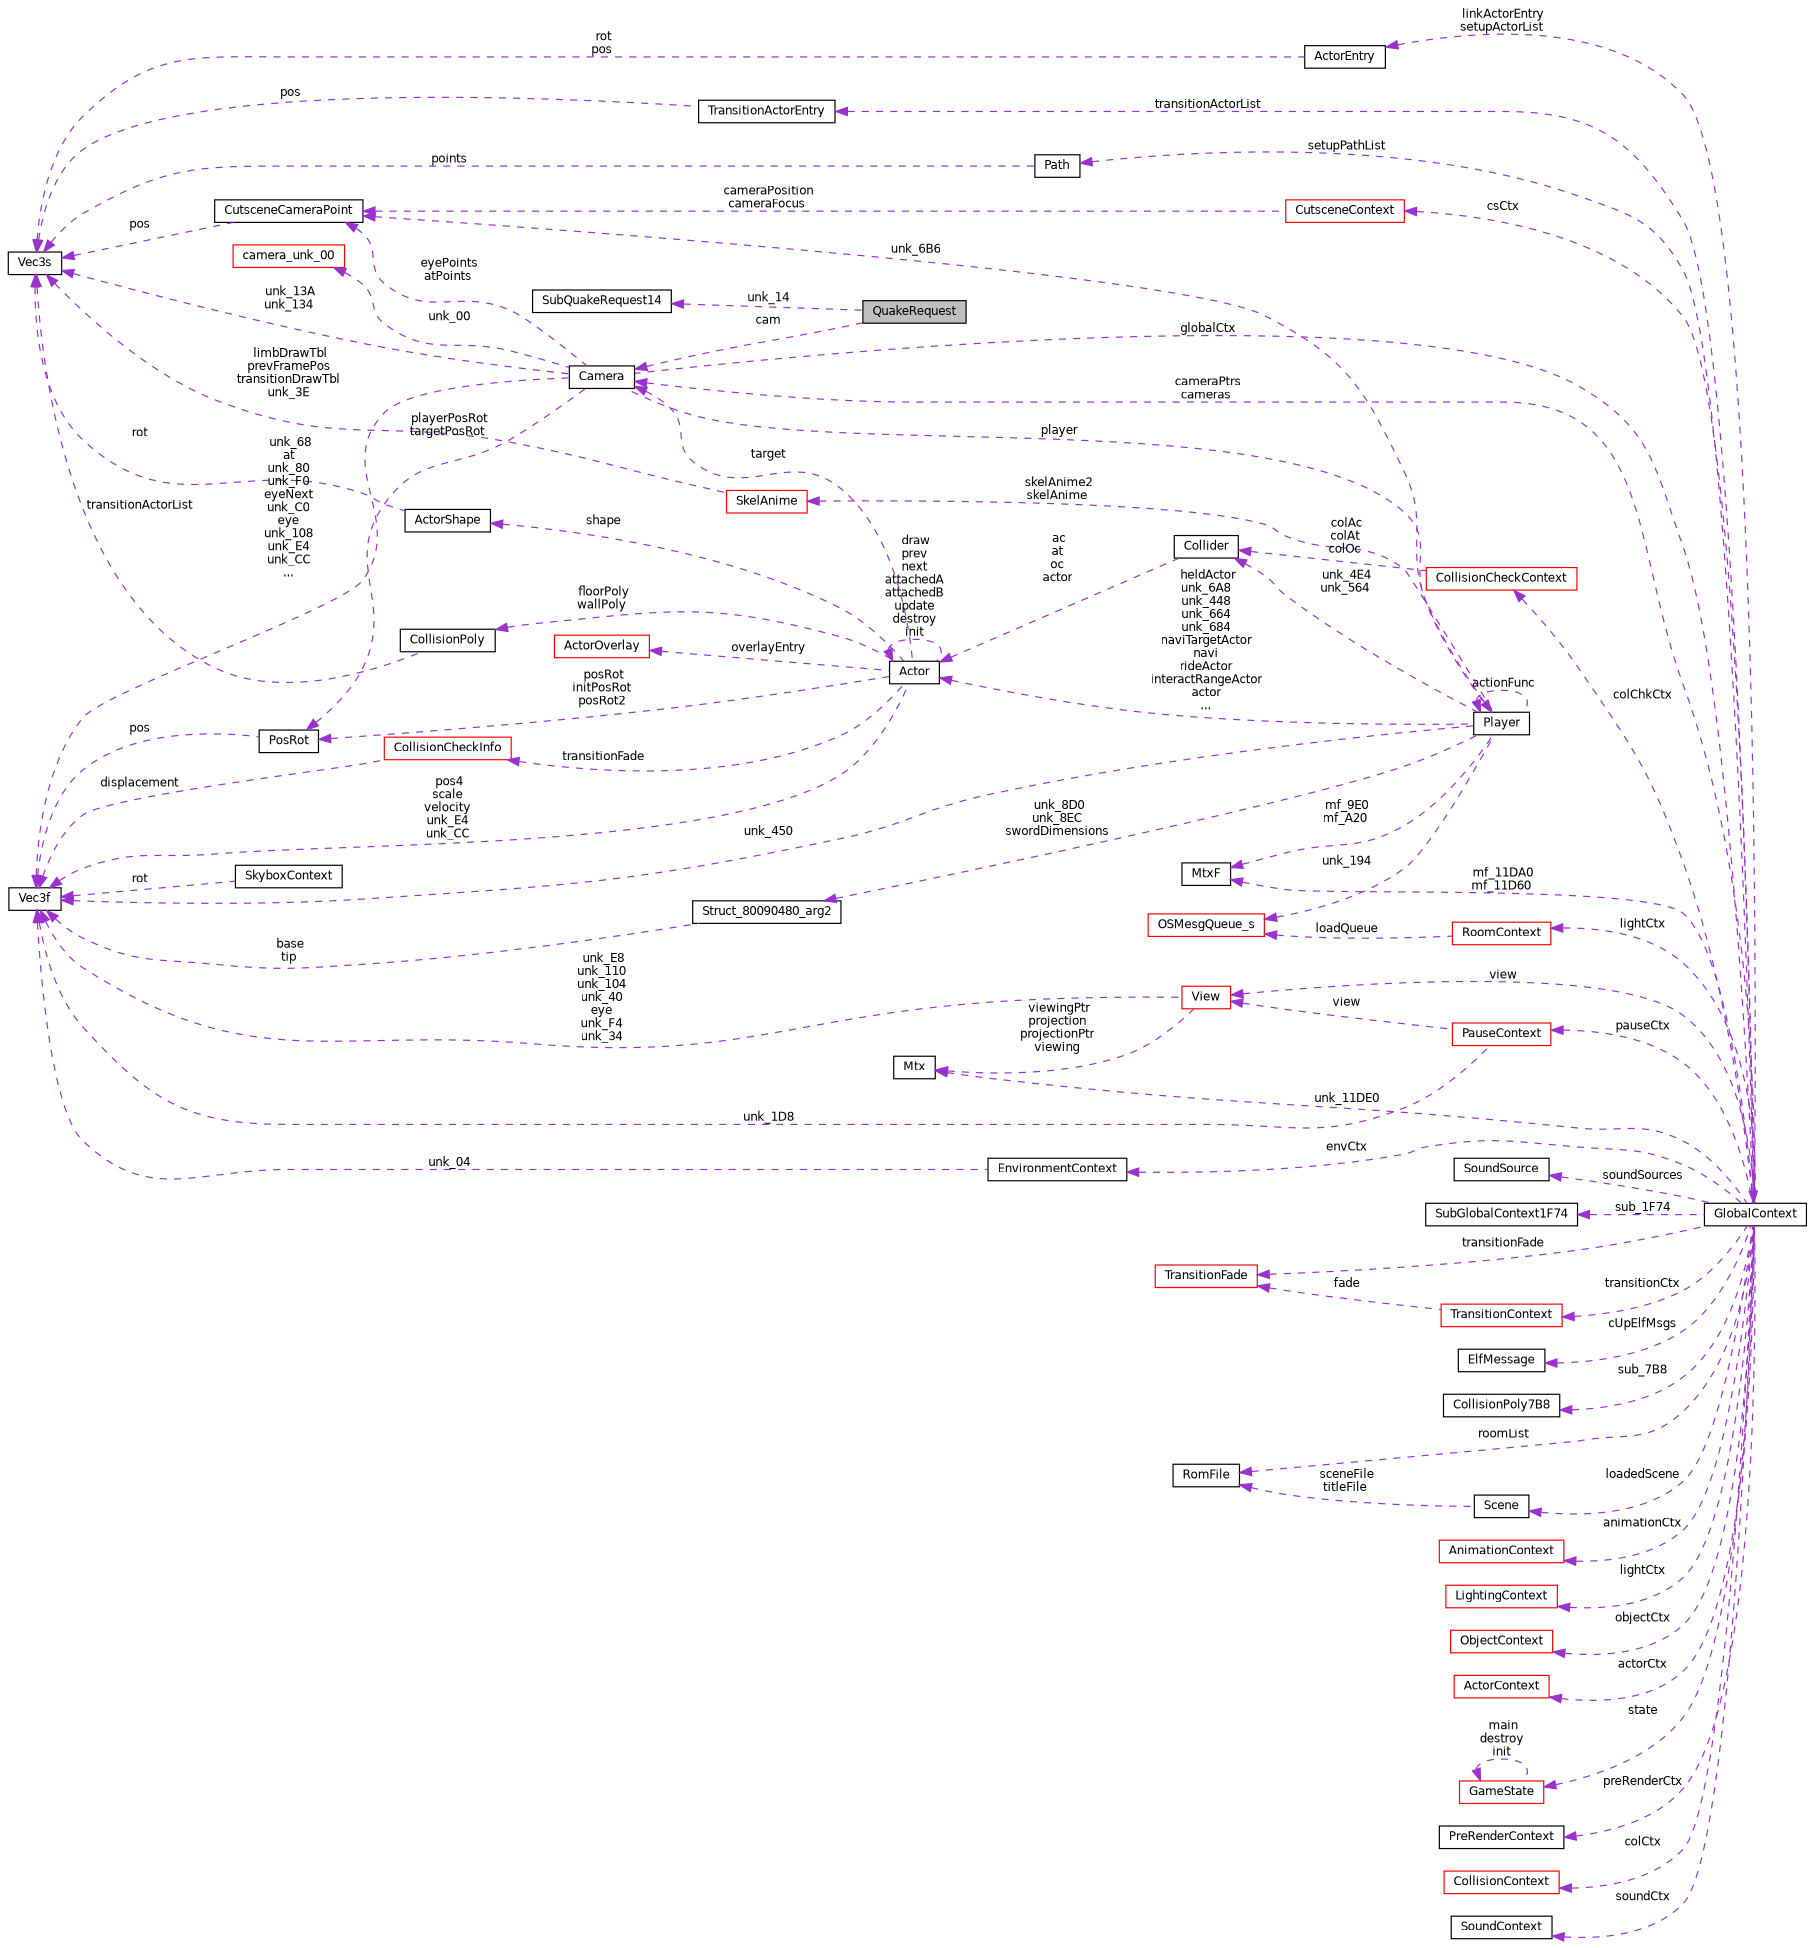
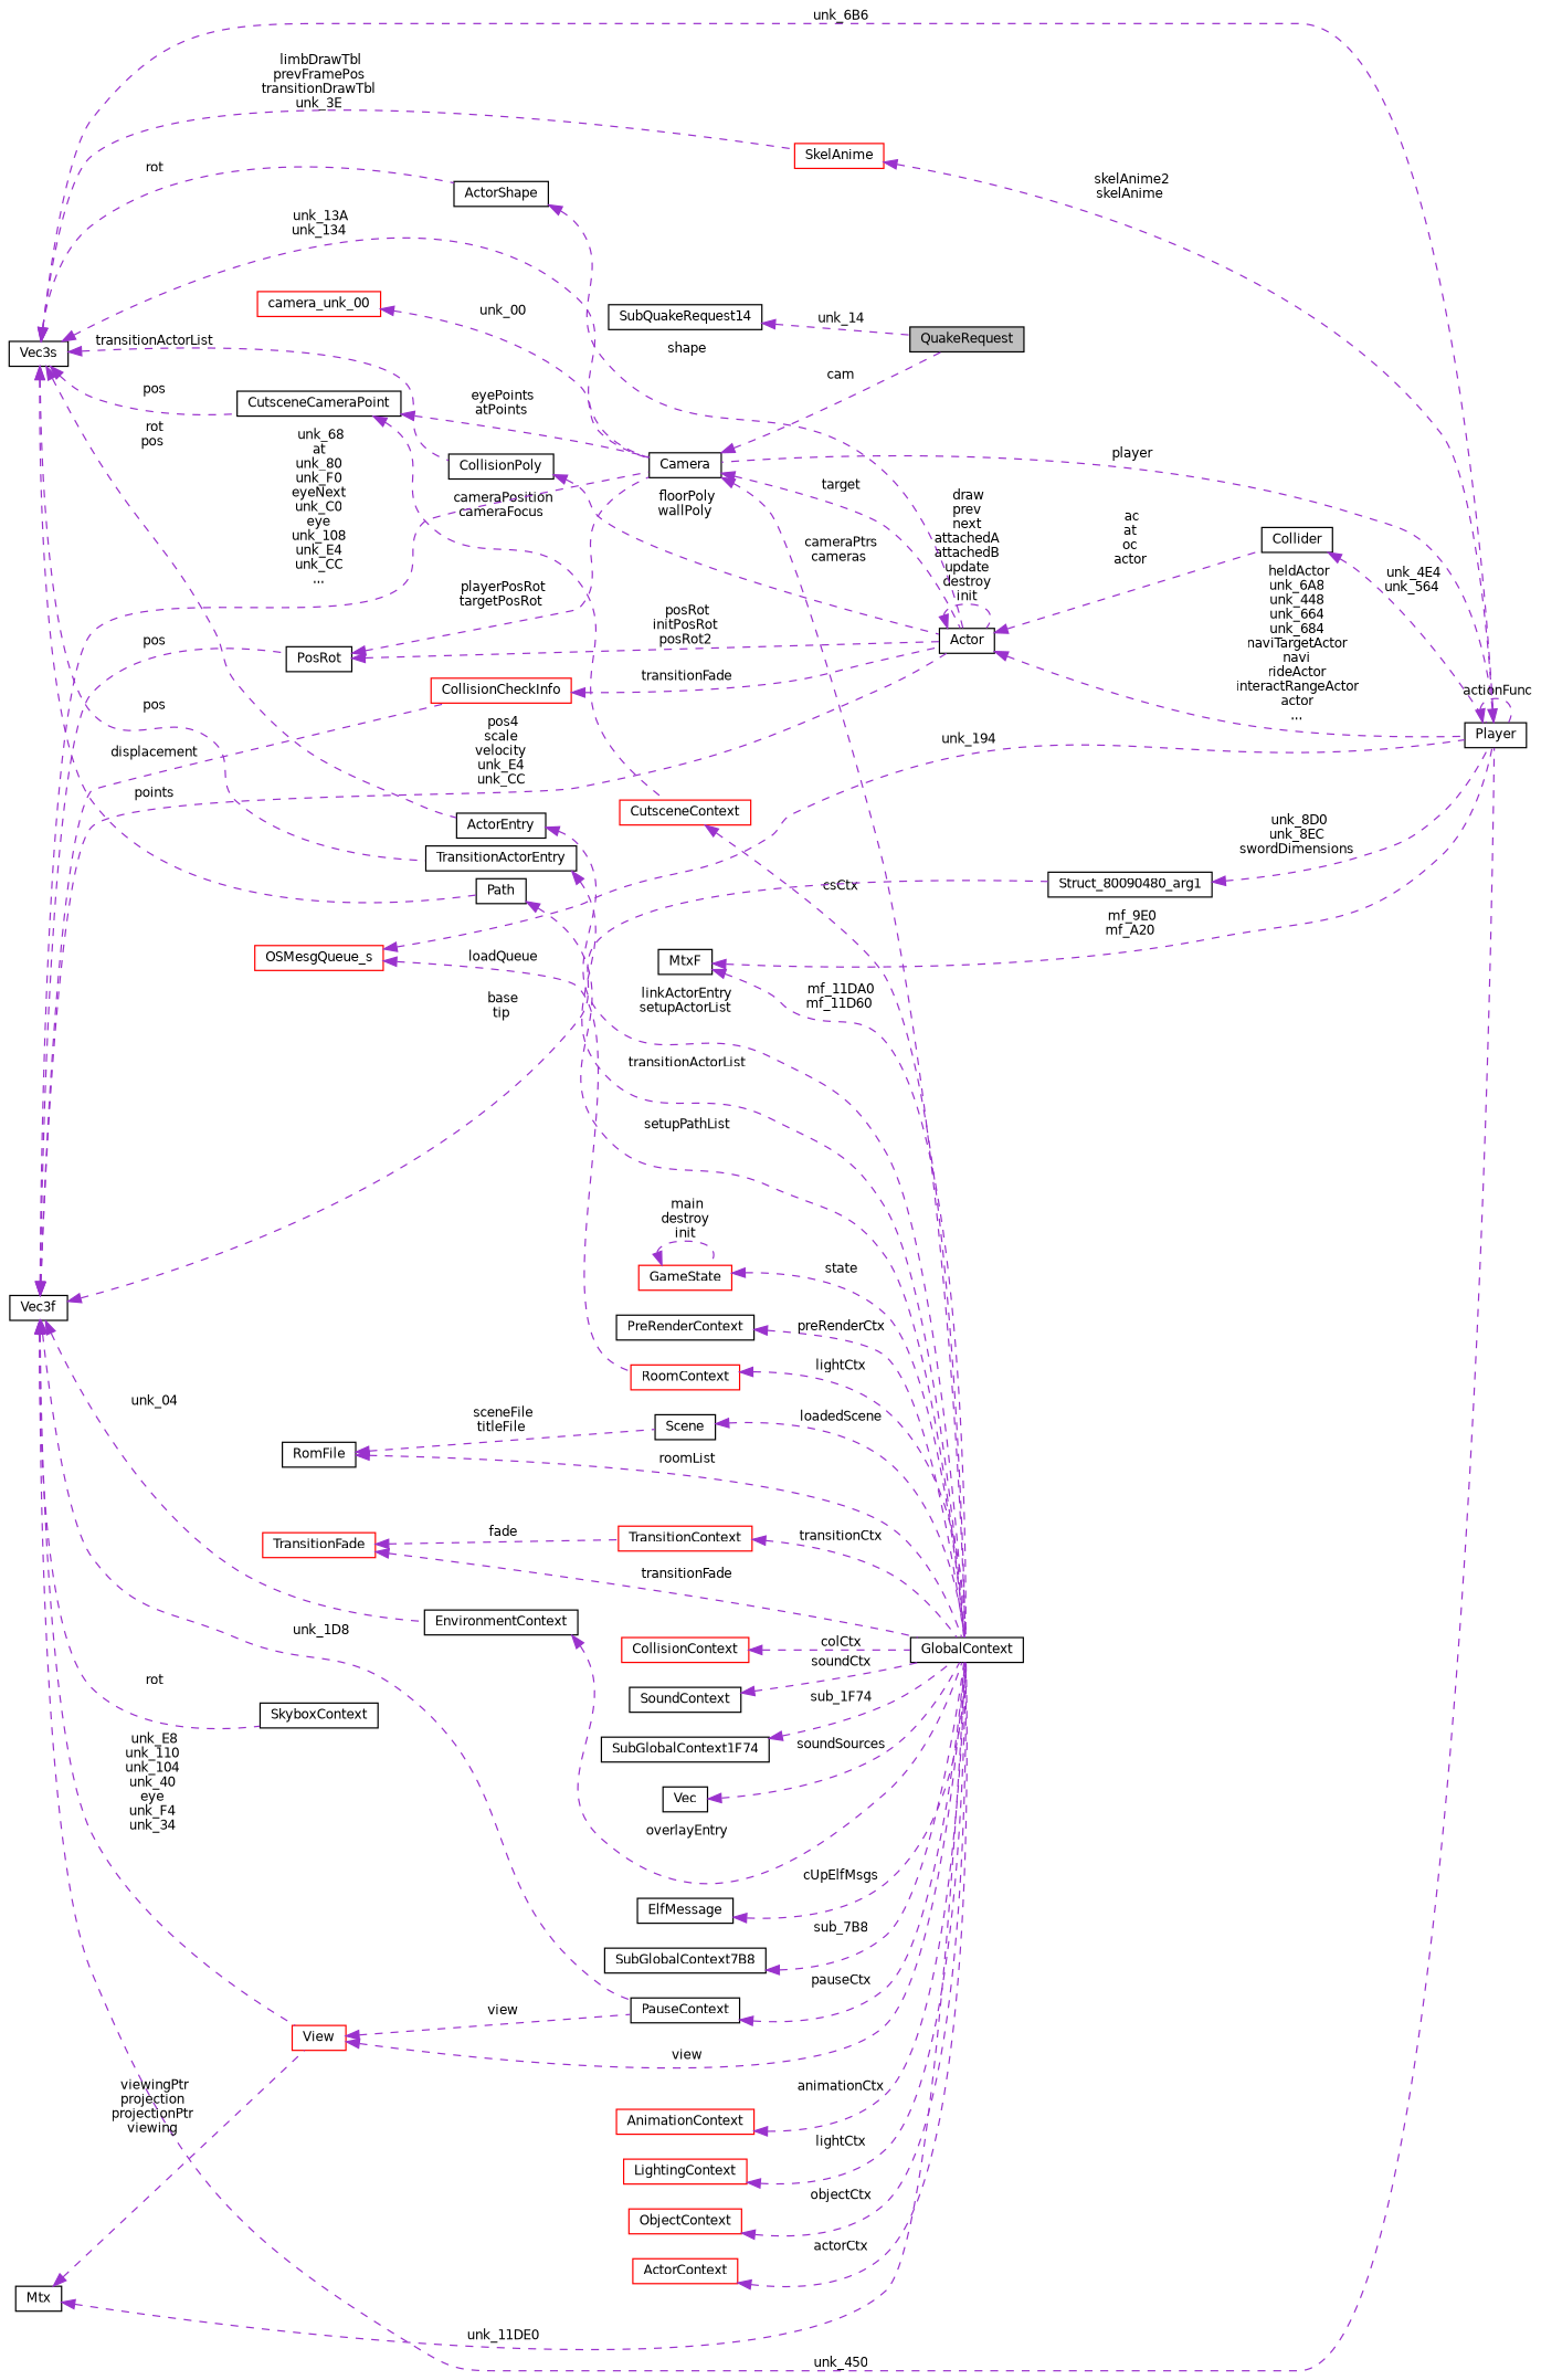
  digraph {
    rankdir=LR
    node [color=black fillcolor=white fontname=Helvetica fontsize=10 shape=record style=filled]
    edge [color=darkorchid3 dir=back fontname=Helvetica fontsize=10 labelfontname=Helvetica labelfontsize=10 style=dashed]
    n1 [fillcolor=grey75 fontcolor=black height=0.2 label=QuakeRequest width=0.4]
    n2 [height=0.2 label=SubQuakeRequest14 width=0.4]
    n3 [height=0.2 label=Camera width=0.4]
    n4 [height=0.2 label=GlobalContext width=0.4]
    n5 [height=0.2 label=Actor width=0.4]
    n6 [height=0.2 label=CutsceneCameraPoint width=0.4]
    n7 [color=red height=0.2 label=CutsceneContext width=0.4]
    n8 [height=0.2 label=Vec3s width=0.4]
    n9 [height=0.2 label=ActorShape width=0.4]
    n10 [height=0.2 label=CollisionPoly width=0.4]
    n11 [height=0.2 label=TransitionActorEntry width=0.4]
    n12 [height=0.2 label=Path width=0.4]
    n13 [height=0.2 label=ActorEntry width=0.4]
    n14 [height=0.2 label=Player width=0.4]
    n15 [color=red height=0.2 label=SkelAnime width=0.4]
    n16 [height=0.2 label=PosRot width=0.4]
    n17 [height=0.2 label=Collider width=0.4]
-   n18 [color=red height=0.2 label=CollisionCheckContext width=0.4]
    n19 [height=0.2 label=Vec3f width=0.4]
    n20 [color=red height=0.2 label=CollisionCheckInfo width=0.4]
    n21 [color=red height=0.2 label=View width=0.4]
-   n22 [color=red height=0.2 label=PauseContext width=0.4]
+   n22 [height=0.2 label=PauseContext width=0.4]
    n23 [height=0.2 label=EnvironmentContext width=0.4]
    n24 [height=0.2 label=SkyboxContext width=0.4]
-   n25 [height=0.2 label=Struct_80090480_arg2 width=0.4]
-   n26 [height=0.2 label=SoundSource width=0.4]
-   n27 [color=red height=0.2 label=ActorOverlay width=0.4]
+   n25 [height=0.2 label=Struct_80090480_arg1 width=0.4]
+   n26 [height=0.2 label=Vec width=0.4]
    n28 [height=0.2 label=Mtx width=0.4]
    n29 [color=red height=0.2 label=OSMesgQueue_s width=0.4]
    n30 [color=red height=0.2 label=RoomContext width=0.4]
    n31 [height=0.2 label=SubGlobalContext1F74 width=0.4]
    n32 [color=red height=0.2 label=TransitionContext width=0.4]
    n33 [color=red height=0.2 label=TransitionFade width=0.4]
    n34 [height=0.2 label=ElfMessage width=0.4]
-   n35 [height=0.2 label=CollisionPoly7B8 width=0.4]
+   n35 [height=0.2 label=SubGlobalContext7B8 width=0.4]
    n36 [height=0.2 label=RomFile width=0.4]
    n37 [height=0.2 label=Scene width=0.4]
    n38 [height=0.2 label=MtxF width=0.4]
    n39 [color=red height=0.2 label=AnimationContext width=0.4]
    n40 [color=red height=0.2 label=LightingContext width=0.4]
    n41 [color=red height=0.2 label=ObjectContext width=0.4]
    n42 [color=red height=0.2 label=ActorContext width=0.4]
    n43 [color=red height=0.2 label=GameState width=0.4]
    n44 [height=0.2 label=PreRenderContext width=0.4]
    n45 [color=red height=0.2 label=CollisionContext width=0.4]
    n46 [height=0.2 label=SoundContext width=0.4]
    n47 [color=red height=0.2 label=camera_unk_00 width=0.4]
    n2 -> n1 [label=" unk_14"]
    n3 -> n1 [label=" cam"]
    n3 -> n4 [label=" cameraPtrs\ncameras"]
    n3 -> n5 [label=" target"]
-   n4 -> n3 [label=" globalCtx"]
    n5 -> n5 [label=" draw\nprev\nnext\nattachedA\nattachedB\nupdate\ndestroy\ninit"]
    n5 -> n14 [label=" heldActor\nunk_6A8\nunk_448\nunk_664\nunk_684\nnaviTargetActor\nnavi\nrideActor\ninteractRangeActor\nactor\n..."]
    n5 -> n17 [label=" ac\nat\noc\nactor"]
    n6 -> n3 [label=" eyePoints\natPoints"]
    n6 -> n7 [label=" cameraPosition\ncameraFocus"]
    n7 -> n4 [label=" csCtx"]
    n8 -> n3 [label=" unk_13A\nunk_134"]
    n8 -> n6 [label=" pos"]
    n8 -> n9 [label=" rot"]
    n8 -> n10 [label=" transitionActorList"]
    n8 -> n11 [label=" pos"]
    n8 -> n12 [label=" points"]
    n8 -> n13 [label=" rot\npos"]
-   n6 -> n14 [label=" unk_6B6"]
+   n8 -> n14 [label=" unk_6B6"]
    n8 -> n15 [label=" limbDrawTbl\nprevFramePos\ntransitionDrawTbl\nunk_3E"]
    n9 -> n5 [label=" shape"]
    n10 -> n5 [label=" floorPoly\nwallPoly"]
    n11 -> n4 [label=" transitionActorList"]
    n12 -> n4 [label=" setupPathList"]
    n13 -> n4 [label=" linkActorEntry\nsetupActorList"]
    n14 -> n3 [label=" player"]
    n14 -> n14 [label=" actionFunc"]
    n15 -> n14 [label=" skelAnime2\nskelAnime"]
    n16 -> n3 [label=" playerPosRot\ntargetPosRot"]
    n16 -> n5 [label=" posRot\ninitPosRot\nposRot2"]
    n17 -> n14 [label=" unk_4E4\nunk_564"]
-   n17 -> n18 [label=" colAc\ncolAt\ncolOc"]
-   n18 -> n4 [label=" colChkCtx"]
    n19 -> n3 [label=" unk_68\nat\nunk_80\nunk_F0\neyeNext\nunk_C0\neye\nunk_108\nunk_E4\nunk_CC\n..."]
    n19 -> n5 [label=" pos4\nscale\nvelocity\nunk_E4\nunk_CC"]
    n19 -> n14 [label=" unk_450"]
    n19 -> n16 [label=" pos"]
    n19 -> n20 [label=" displacement"]
    n19 -> n21 [label=" unk_E8\nunk_110\nunk_104\nunk_40\neye\nunk_F4\nunk_34"]
    n19 -> n22 [label=" unk_1D8"]
    n19 -> n23 [label=" unk_04"]
    n19 -> n24 [label=" rot"]
    n19 -> n25 [label=" base\ntip"]
    n20 -> n5 [label=" transitionFade"]
    n21 -> n4 [label=" view"]
    n21 -> n22 [label=" view"]
    n22 -> n4 [label=" pauseCtx"]
-   n23 -> n4 [label=" envCtx"]
+   n23 -> n4 [label=" overlayEntry"]
    n25 -> n14 [label=" unk_8D0\nunk_8EC\nswordDimensions"]
    n26 -> n4 [label=" soundSources"]
-   n27 -> n5 [label=" overlayEntry"]
    n28 -> n4 [label=" unk_11DE0"]
    n28 -> n21 [label=" viewingPtr\nprojection\nprojectionPtr\nviewing"]
    n29 -> n14 [label=" unk_194"]
    n29 -> n30 [label=" loadQueue"]
    n30 -> n4 [label=" lightCtx"]
    n31 -> n4 [label=" sub_1F74"]
    n32 -> n4 [label=" transitionCtx"]
    n33 -> n4 [label=" transitionFade"]
    n33 -> n32 [label=" fade"]
    n34 -> n4 [label=" cUpElfMsgs"]
    n35 -> n4 [label=" sub_7B8"]
    n36 -> n4 [label=" roomList"]
    n36 -> n37 [label=" sceneFile\ntitleFile"]
    n37 -> n4 [label=" loadedScene"]
    n38 -> n4 [label=" mf_11DA0\nmf_11D60"]
    n38 -> n14 [label=" mf_9E0\nmf_A20"]
    n39 -> n4 [label=" animationCtx"]
    n40 -> n4 [label=" lightCtx"]
    n41 -> n4 [label=" objectCtx"]
    n42 -> n4 [label=" actorCtx"]
    n43 -> n4 [label=" state"]
    n43 -> n43 [label=" main\ndestroy\ninit"]
    n44 -> n4 [label=" preRenderCtx"]
    n45 -> n4 [label=" colCtx"]
    n46 -> n4 [label=" soundCtx"]
    n47 -> n3 [label=" unk_00"]
  }
